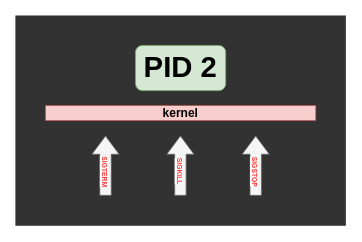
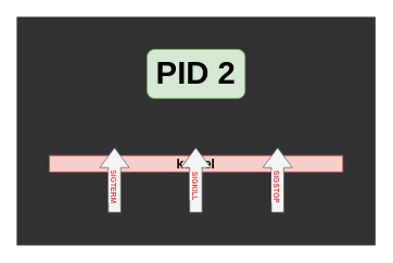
  <mxCell id="0" />
  <mxCell id="1" parent="0" />
  <mxCell id="2" value="" style="rounded=0;whiteSpace=wrap;html=1;fillColor=#323233;strokeColor=none;" parent="1" vertex="1"><mxGeometry x="20" y="20" width="440" height="280" as="geometry" /></mxCell>
  <mxCell id="3" value="&lt;b&gt;&lt;font style=&quot;font-size: 39px;&quot;&gt;PID 2&lt;/font&gt;&lt;/b&gt;" style="rounded=1;whiteSpace=wrap;html=1;fillColor=#d5e8d4;strokeColor=#82b366;" parent="1" vertex="1"><mxGeometry x="180" y="60" width="120" height="60" as="geometry" /></mxCell>
- <mxCell id="4" value="&lt;b&gt;&lt;font style=&quot;font-size: 16px;&quot;&gt;kernel&lt;/font&gt;&lt;/b&gt;" style="rounded=0;whiteSpace=wrap;html=1;fillColor=#f8cecc;strokeColor=#b85450;" parent="1" vertex="1"><mxGeometry x="60" y="140" width="360" height="20" as="geometry" /></mxCell>
+ <mxCell id="4" value="&lt;b&gt;&lt;font style=&quot;font-size: 16px;&quot;&gt;kernel&lt;/font&gt;&lt;/b&gt;" style="rounded=0;whiteSpace=wrap;html=1;fillColor=#f8cecc;strokeColor=#b85450;" parent="1" vertex="1"><mxGeometry x="60" y="190" width="360" height="20" as="geometry" /></mxCell>
  <mxCell id="5" value="" style="shape=flexArrow;endArrow=classic;html=1;rounded=0;width=15.172;endSize=7.745;fillColor=#f5f5f5;strokeColor=#666666;" parent="1" edge="1"><mxGeometry width="50" height="50" relative="1" as="geometry"><mxPoint x="140" y="260" as="sourcePoint" /><mxPoint x="140" y="180" as="targetPoint" /></mxGeometry></mxCell>
  <mxCell id="6" value="SIGTERM" style="edgeLabel;html=1;align=center;verticalAlign=middle;resizable=0;points=[];rotation=90;fontColor=#FF3333;fontSize=9;fontStyle=1" parent="5" vertex="1" connectable="0"><mxGeometry x="-0.184" relative="1" as="geometry"><mxPoint as="offset" /></mxGeometry></mxCell>
  <mxCell id="7" value="" style="shape=flexArrow;endArrow=classic;html=1;rounded=0;width=15.172;endSize=7.745;fillColor=#f5f5f5;strokeColor=#666666;" parent="1" edge="1"><mxGeometry width="50" height="50" relative="1" as="geometry"><mxPoint x="239.71" y="260" as="sourcePoint" /><mxPoint x="239.71" y="180" as="targetPoint" /></mxGeometry></mxCell>
  <mxCell id="8" value="SIGKILL" style="edgeLabel;html=1;align=center;verticalAlign=middle;resizable=0;points=[];rotation=90;fontColor=#FF3333;fontSize=9;fontStyle=1" parent="7" vertex="1" connectable="0"><mxGeometry x="-0.184" relative="1" as="geometry"><mxPoint as="offset" /></mxGeometry></mxCell>
  <mxCell id="9" value="" style="shape=flexArrow;endArrow=classic;html=1;rounded=0;width=15.172;endSize=7.745;fillColor=#f5f5f5;strokeColor=#666666;" parent="1" edge="1"><mxGeometry width="50" height="50" relative="1" as="geometry"><mxPoint x="340" y="260" as="sourcePoint" /><mxPoint x="340" y="180" as="targetPoint" /></mxGeometry></mxCell>
  <mxCell id="10" value="SIGSTOP" style="edgeLabel;html=1;align=center;verticalAlign=middle;resizable=0;points=[];rotation=90;fontColor=#FF3333;fontSize=9;fontStyle=1" parent="9" vertex="1" connectable="0"><mxGeometry x="-0.184" relative="1" as="geometry"><mxPoint as="offset" /></mxGeometry></mxCell>
